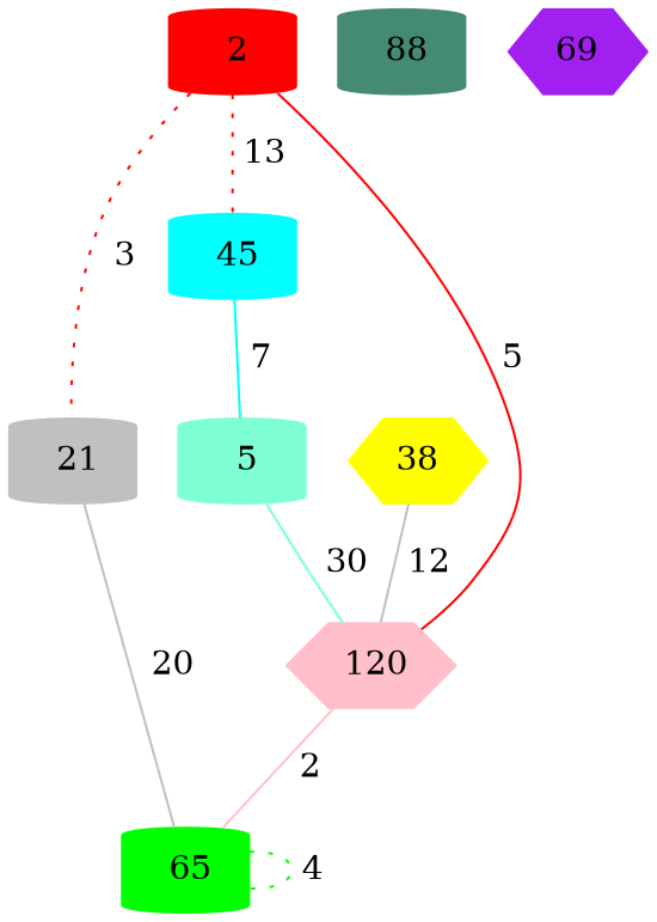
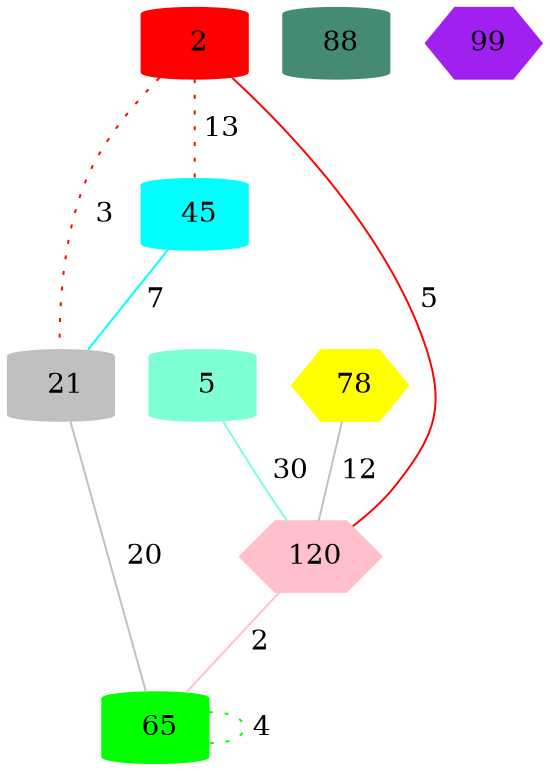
  graph {
    node [distortion=2 shape=cylinder style=" filled"]
    edge [color=red style=solid]
    n1 [color=red label=" 2"]
    n2 [color=cyan label=" 45"]
    n3 [color=grey label=" 21"]
    n4 [color=pink label=" 120" shape=hexagon]
    n5 [color=green label=" 65"]
    n6 [color=aquamarine label=" 5"]
-   n7 [color=yellow label=38 shape=hexagon]
+   n7 [color=yellow label=" 78" shape=hexagon]
    n8 [color=aquamarine4 label=" 88"]
-   n9 [color=purple label=69 shape=hexagon]
+   n9 [color=purple label=" 99" shape=hexagon]
    n1 -- n2 [label=" 13 " style=dotted]
    n1 -- n3 [label=" 3 " style=dotted]
    n1 -- n4 [label=" 5 "]
-   n2 -- n6 [color=cyan label=" 7 "]
+   n2 -- n3 [color=cyan label=" 7 "]
    n3 -- n5 [color=grey label=" 20 "]
    n4 -- n5 [color=pink label=" 2 " style=""]
    n5 -- n5 [color=green label=" 4 " style=dotted]
    n6 -- n4 [color=aquamarine label=" 30 " style=""]
    n7 -- n4 [color=grey label=" 12 "]
  }
